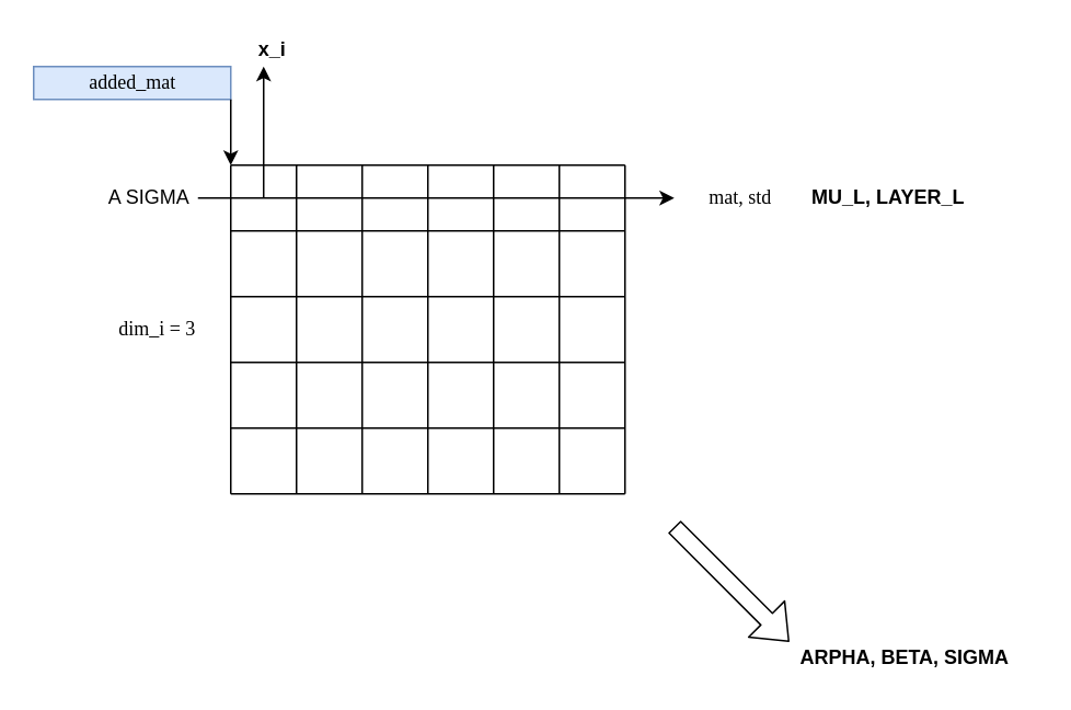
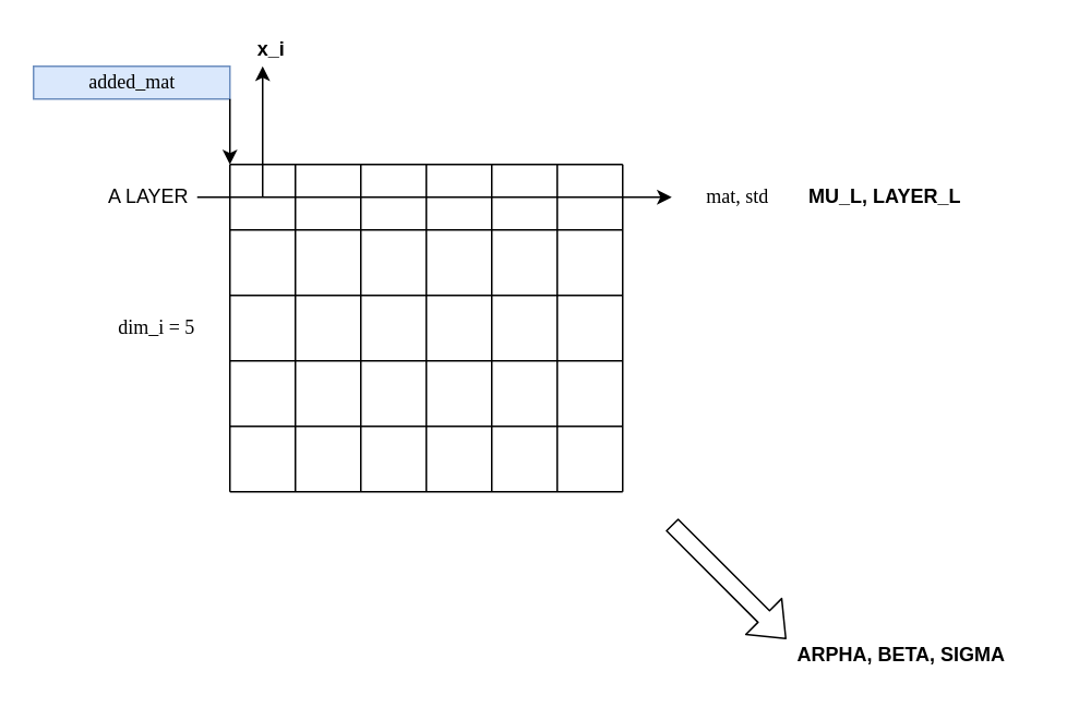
  <mxCell id="0" />
  <mxCell id="1" parent="0" />
  <mxCell id="2" value="" style="endArrow=none;html=1;fontFamily=Verdana;" parent="1" edge="1"><mxGeometry width="50" height="50" relative="1" as="geometry"><mxPoint x="140" y="100" as="sourcePoint" /><mxPoint x="380" y="100" as="targetPoint" /></mxGeometry></mxCell>
  <mxCell id="3" value="" style="endArrow=none;html=1;fontFamily=Verdana;" parent="1" edge="1"><mxGeometry width="50" height="50" relative="1" as="geometry"><mxPoint x="140" y="140" as="sourcePoint" /><mxPoint x="380" y="140" as="targetPoint" /></mxGeometry></mxCell>
  <mxCell id="4" value="" style="endArrow=none;html=1;fontFamily=Verdana;" parent="1" edge="1"><mxGeometry width="50" height="50" relative="1" as="geometry"><mxPoint x="140" y="180" as="sourcePoint" /><mxPoint x="380" y="180" as="targetPoint" /></mxGeometry></mxCell>
  <mxCell id="5" value="" style="endArrow=none;html=1;fontFamily=Verdana;" parent="1" edge="1"><mxGeometry width="50" height="50" relative="1" as="geometry"><mxPoint x="140" y="220" as="sourcePoint" /><mxPoint x="380" y="220" as="targetPoint" /></mxGeometry></mxCell>
  <mxCell id="6" value="" style="endArrow=none;html=1;fontFamily=Verdana;" parent="1" edge="1"><mxGeometry width="50" height="50" relative="1" as="geometry"><mxPoint x="140" y="260" as="sourcePoint" /><mxPoint x="380" y="260" as="targetPoint" /></mxGeometry></mxCell>
  <mxCell id="7" value="" style="endArrow=none;html=1;fontFamily=Verdana;" parent="1" edge="1"><mxGeometry width="50" height="50" relative="1" as="geometry"><mxPoint x="140" y="300" as="sourcePoint" /><mxPoint x="380" y="300" as="targetPoint" /></mxGeometry></mxCell>
  <mxCell id="8" value="" style="endArrow=none;html=1;fontFamily=Verdana;" parent="1" edge="1"><mxGeometry width="50" height="50" relative="1" as="geometry"><mxPoint x="140" y="100" as="sourcePoint" /><mxPoint x="140" y="300" as="targetPoint" /></mxGeometry></mxCell>
  <mxCell id="9" value="" style="endArrow=none;html=1;fontFamily=Verdana;" parent="1" edge="1"><mxGeometry width="50" height="50" relative="1" as="geometry"><mxPoint x="380" y="100" as="sourcePoint" /><mxPoint x="380" y="300" as="targetPoint" /></mxGeometry></mxCell>
  <mxCell id="10" value="" style="endArrow=none;html=1;fontFamily=Verdana;" parent="1" edge="1"><mxGeometry width="50" height="50" relative="1" as="geometry"><mxPoint x="180" y="100" as="sourcePoint" /><mxPoint x="180" y="300" as="targetPoint" /></mxGeometry></mxCell>
  <mxCell id="11" value="" style="endArrow=none;html=1;fontFamily=Verdana;" parent="1" edge="1"><mxGeometry width="50" height="50" relative="1" as="geometry"><mxPoint x="220" y="100" as="sourcePoint" /><mxPoint x="220" y="300" as="targetPoint" /></mxGeometry></mxCell>
  <mxCell id="12" value="" style="endArrow=none;html=1;fontFamily=Verdana;" parent="1" edge="1"><mxGeometry width="50" height="50" relative="1" as="geometry"><mxPoint x="260" y="100" as="sourcePoint" /><mxPoint x="260" y="300" as="targetPoint" /></mxGeometry></mxCell>
- <mxCell id="13" value="dim_i = 3" style="text;html=1;align=center;verticalAlign=middle;resizable=0;points=[];autosize=1;fontFamily=Verdana;" parent="1" vertex="1"><mxGeometry x="60" y="190" width="70" height="20" as="geometry" /></mxCell>
+ <mxCell id="13" value="dim_i = 5" style="text;html=1;align=center;verticalAlign=middle;resizable=0;points=[];autosize=1;fontFamily=Verdana;" parent="1" vertex="1"><mxGeometry x="60" y="190" width="70" height="20" as="geometry" /></mxCell>
  <mxCell id="14" value="" style="endArrow=none;html=1;" parent="1" edge="1"><mxGeometry width="50" height="50" relative="1" as="geometry"><mxPoint x="300" y="100" as="sourcePoint" /><mxPoint x="300" y="300" as="targetPoint" /></mxGeometry></mxCell>
  <mxCell id="15" value="" style="endArrow=none;html=1;" parent="1" edge="1"><mxGeometry width="50" height="50" relative="1" as="geometry"><mxPoint x="340" y="100" as="sourcePoint" /><mxPoint x="340" y="300" as="targetPoint" /></mxGeometry></mxCell>
  <mxCell id="16" value="" style="endArrow=classic;html=1;fontFamily=Verdana;" parent="1" edge="1"><mxGeometry width="50" height="50" relative="1" as="geometry"><mxPoint x="120" y="120" as="sourcePoint" /><mxPoint x="410" y="120" as="targetPoint" /></mxGeometry></mxCell>
  <mxCell id="17" value="mat, std" style="text;html=1;align=center;verticalAlign=middle;resizable=0;points=[];autosize=1;fontFamily=Verdana;" parent="1" vertex="1"><mxGeometry x="410" y="110" width="80" height="20" as="geometry" /></mxCell>
  <mxCell id="18" value="added_mat" style="text;html=1;align=center;verticalAlign=middle;resizable=0;points=[];autosize=1;fontFamily=Verdana;fillColor=#dae8fc;strokeColor=#6c8ebf;" parent="1" vertex="1"><mxGeometry x="20" y="40" width="120" height="20" as="geometry" /></mxCell>
  <mxCell id="19" value="" style="endArrow=classic;html=1;fontFamily=Verdana;exitX=1;exitY=1;exitDx=0;exitDy=0;exitPerimeter=0;" parent="1" source="18" edge="1"><mxGeometry width="50" height="50" relative="1" as="geometry"><mxPoint x="270" y="180" as="sourcePoint" /><mxPoint x="140" y="100" as="targetPoint" /></mxGeometry></mxCell>
- <mxCell id="20" value="A SIGMA" style="text;html=1;align=center;verticalAlign=middle;resizable=0;points=[];autosize=1;" vertex="1" parent="1"><mxGeometry x="60" y="110" width="60" height="20" as="geometry" /></mxCell>
+ <mxCell id="20" value="A LAYER" style="text;html=1;align=center;verticalAlign=middle;resizable=0;points=[];autosize=1;" vertex="1" parent="1"><mxGeometry x="60" y="110" width="60" height="20" as="geometry" /></mxCell>
  <mxCell id="21" value="ARPHA, BETA, SIGMA" style="text;html=1;align=center;verticalAlign=middle;resizable=0;points=[];autosize=1;fontStyle=1" vertex="1" parent="1"><mxGeometry x="470" y="390" width="160" height="20" as="geometry" /></mxCell>
  <mxCell id="22" value="" style="shape=flexArrow;endArrow=classic;html=1;" edge="1" parent="1"><mxGeometry width="50" height="50" relative="1" as="geometry"><mxPoint x="410" y="320" as="sourcePoint" /><mxPoint x="480" y="390" as="targetPoint" /></mxGeometry></mxCell>
  <mxCell id="23" value="&lt;b&gt;MU_L, LAYER_L&lt;/b&gt;" style="text;html=1;align=center;verticalAlign=middle;resizable=0;points=[];autosize=1;" vertex="1" parent="1"><mxGeometry x="485" y="110" width="110" height="20" as="geometry" /></mxCell>
  <mxCell id="24" value="" style="endArrow=classic;html=1;" edge="1" parent="1"><mxGeometry width="50" height="50" relative="1" as="geometry"><mxPoint x="160" y="120" as="sourcePoint" /><mxPoint x="160" y="40" as="targetPoint" /></mxGeometry></mxCell>
  <mxCell id="25" value="x_i" style="text;html=1;align=center;verticalAlign=middle;resizable=0;points=[];autosize=1;fontStyle=1" vertex="1" parent="1"><mxGeometry x="150" y="20" width="30" height="20" as="geometry" /></mxCell>
